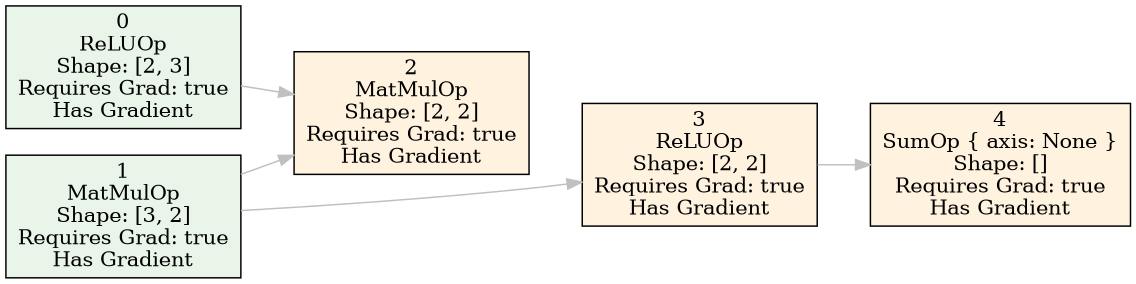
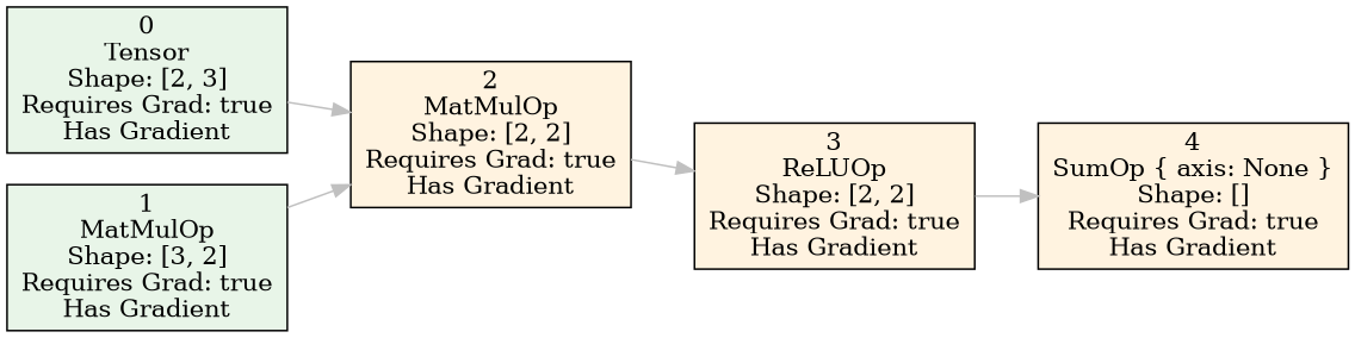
  digraph {
    rankdir=LR
    node [fillcolor="#FFF3E0" shape=box style=filled]
    edge [color=gray]
    n1 [label="4\nSumOp { axis: None }\nShape: []\nRequires Grad: true\nHas Gradient"]
    n2 [label="3\nReLUOp\nShape: [2, 2]\nRequires Grad: true\nHas Gradient"]
    n3 [label="2\nMatMulOp\nShape: [2, 2]\nRequires Grad: true\nHas Gradient"]
-   n4 [fillcolor="#E8F5E8" label="0\nReLUOp\nShape: [2, 3]\nRequires Grad: true\nHas Gradient"]
+   n4 [fillcolor="#E8F5E8" label="0\nTensor\nShape: [2, 3]\nRequires Grad: true\nHas Gradient"]
    n5 [fillcolor="#E8F5E8" label="1\nMatMulOp\nShape: [3, 2]\nRequires Grad: true\nHas Gradient"]
    n2 -> n1
-   n5 -> n2
+   n3 -> n2
    n4 -> n3
    n5 -> n3
  }
